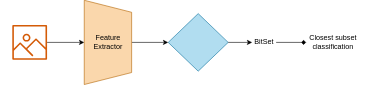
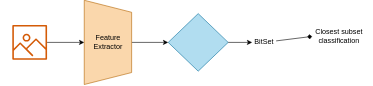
  <mxCell id="0" />
  <mxCell id="1" parent="0" />
  <mxCell id="2" style="edgeStyle=none;html=1;entryX=0.5;entryY=1;entryDx=0;entryDy=0;" parent="1" source="3" target="5" edge="1"><mxGeometry relative="1" as="geometry" /></mxCell>
  <mxCell id="3" value="" style="sketch=0;outlineConnect=0;fontColor=#232F3E;gradientColor=none;fillColor=#D45B07;strokeColor=none;dashed=0;verticalLabelPosition=bottom;verticalAlign=top;align=center;html=1;fontSize=12;fontStyle=0;aspect=fixed;pointerEvents=1;shape=mxgraph.aws4.container_registry_image;" parent="1" vertex="1"><mxGeometry x="20" y="39" width="58" height="58" as="geometry" /></mxCell>
  <mxCell id="4" style="edgeStyle=none;html=1;entryX=0;entryY=0.5;entryDx=0;entryDy=0;" edge="1" parent="1" source="5" target="7"><mxGeometry relative="1" as="geometry" /></mxCell>
  <mxCell id="5" value="" style="shape=trapezoid;perimeter=trapezoidPerimeter;whiteSpace=wrap;html=1;fixedSize=1;rotation=90;fillColor=#FAD7AC;strokeColor=#b46504;" parent="1" vertex="1"><mxGeometry x="109.25" y="28.5" width="140.5" height="79" as="geometry" /></mxCell>
  <mxCell id="6" value="Feature Extractor" style="text;html=1;strokeColor=none;fillColor=none;align=center;verticalAlign=middle;whiteSpace=wrap;rounded=0;" parent="1" vertex="1"><mxGeometry x="149.5" y="53" width="60" height="30" as="geometry" /></mxCell>
  <mxCell id="7" value="" style="rhombus;whiteSpace=wrap;html=1;fillColor=#b1ddf0;strokeColor=#10739e;" parent="1" vertex="1"><mxGeometry x="280" y="20" width="100" height="96" as="geometry" /></mxCell>
  <mxCell id="8" style="edgeStyle=none;html=1;" edge="1" parent="1" target="10"><mxGeometry relative="1" as="geometry"><mxPoint x="420" y="68" as="targetPoint" /><mxPoint x="380" y="68" as="sourcePoint" /></mxGeometry></mxCell>
  <mxCell id="9" style="edgeStyle=none;html=1;entryX=0;entryY=0.5;entryDx=0;entryDy=0;endArrow=diamond;" edge="1" parent="1" source="10" target="11"><mxGeometry relative="1" as="geometry" /></mxCell>
  <mxCell id="10" value="BitSet" style="text;html=1;strokeColor=none;fillColor=none;align=center;verticalAlign=middle;whiteSpace=wrap;rounded=0;" vertex="1" parent="1"><mxGeometry x="420" y="53" width="40" height="30" as="geometry" /></mxCell>
- <mxCell id="11" value="Closest subset classification" style="text;html=1;strokeColor=none;fillColor=none;align=center;verticalAlign=middle;whiteSpace=wrap;rounded=0;" vertex="1" parent="1"><mxGeometry x="510" y="35" width="90" height="66" as="geometry" /></mxCell>
+ <mxCell id="11" value="Closest subset classification" style="text;html=1;strokeColor=none;fillColor=none;align=center;verticalAlign=middle;whiteSpace=wrap;rounded=0;" vertex="1" parent="1"><mxGeometry x="520" y="25" width="90" height="66" as="geometry" /></mxCell>
